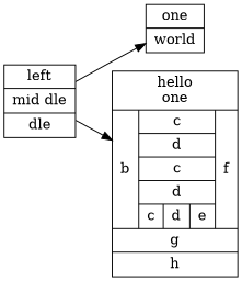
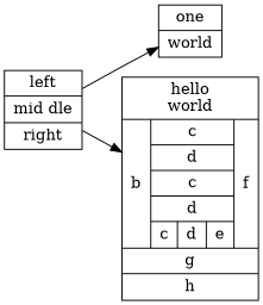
  digraph {
    rankdir=LR
    node [shape=record]
-   n1 [label="<f0> left|<f1> mid\ dle|<f2> dle"]
+   n1 [label="<f0> left|<f1> mid\ dle|<f2> right"]
    n2 [label="<f0> one|<f1> world"]
-   n3 [label="hello\none |{ b |{c|<here> d| {{c| d| {c| d| e } }}  }| f}| g | h"]
+   n3 [label="hello\nworld |{ b |{c|<here> d| {{c| d| {c| d| e } }}  }| f}| g | h"]
    n1 -> n2
    n1 -> n3
  }
